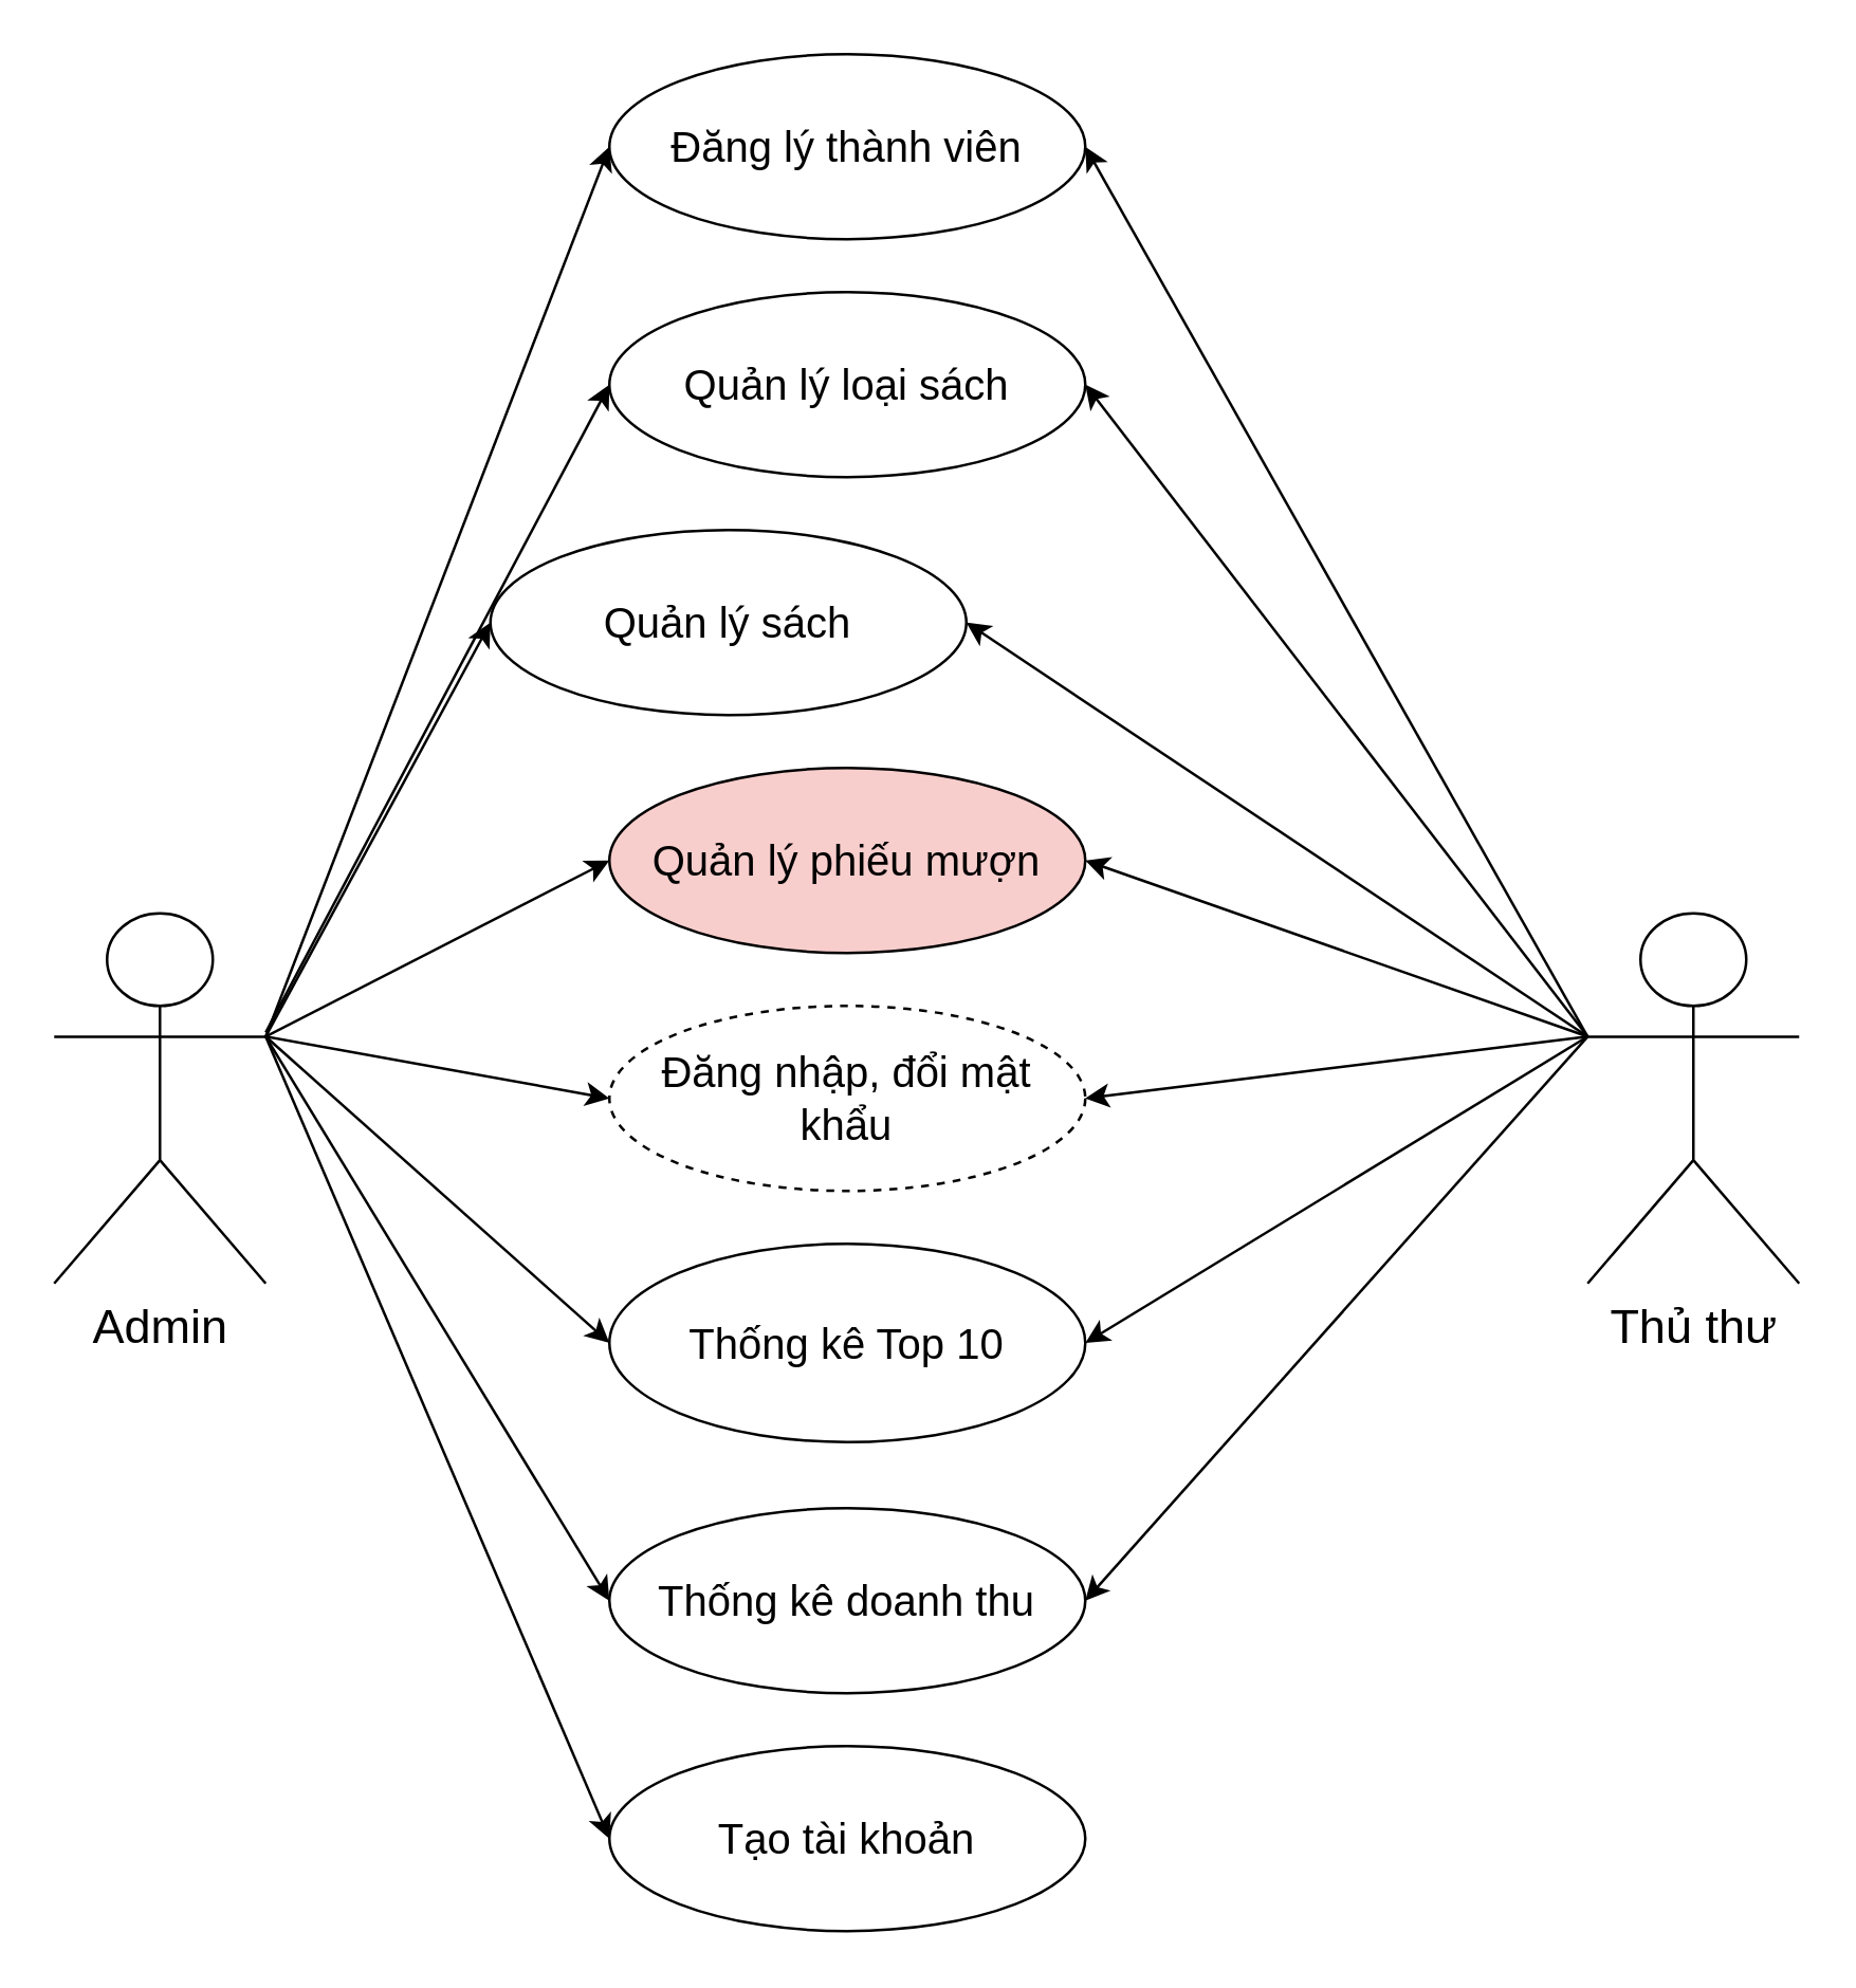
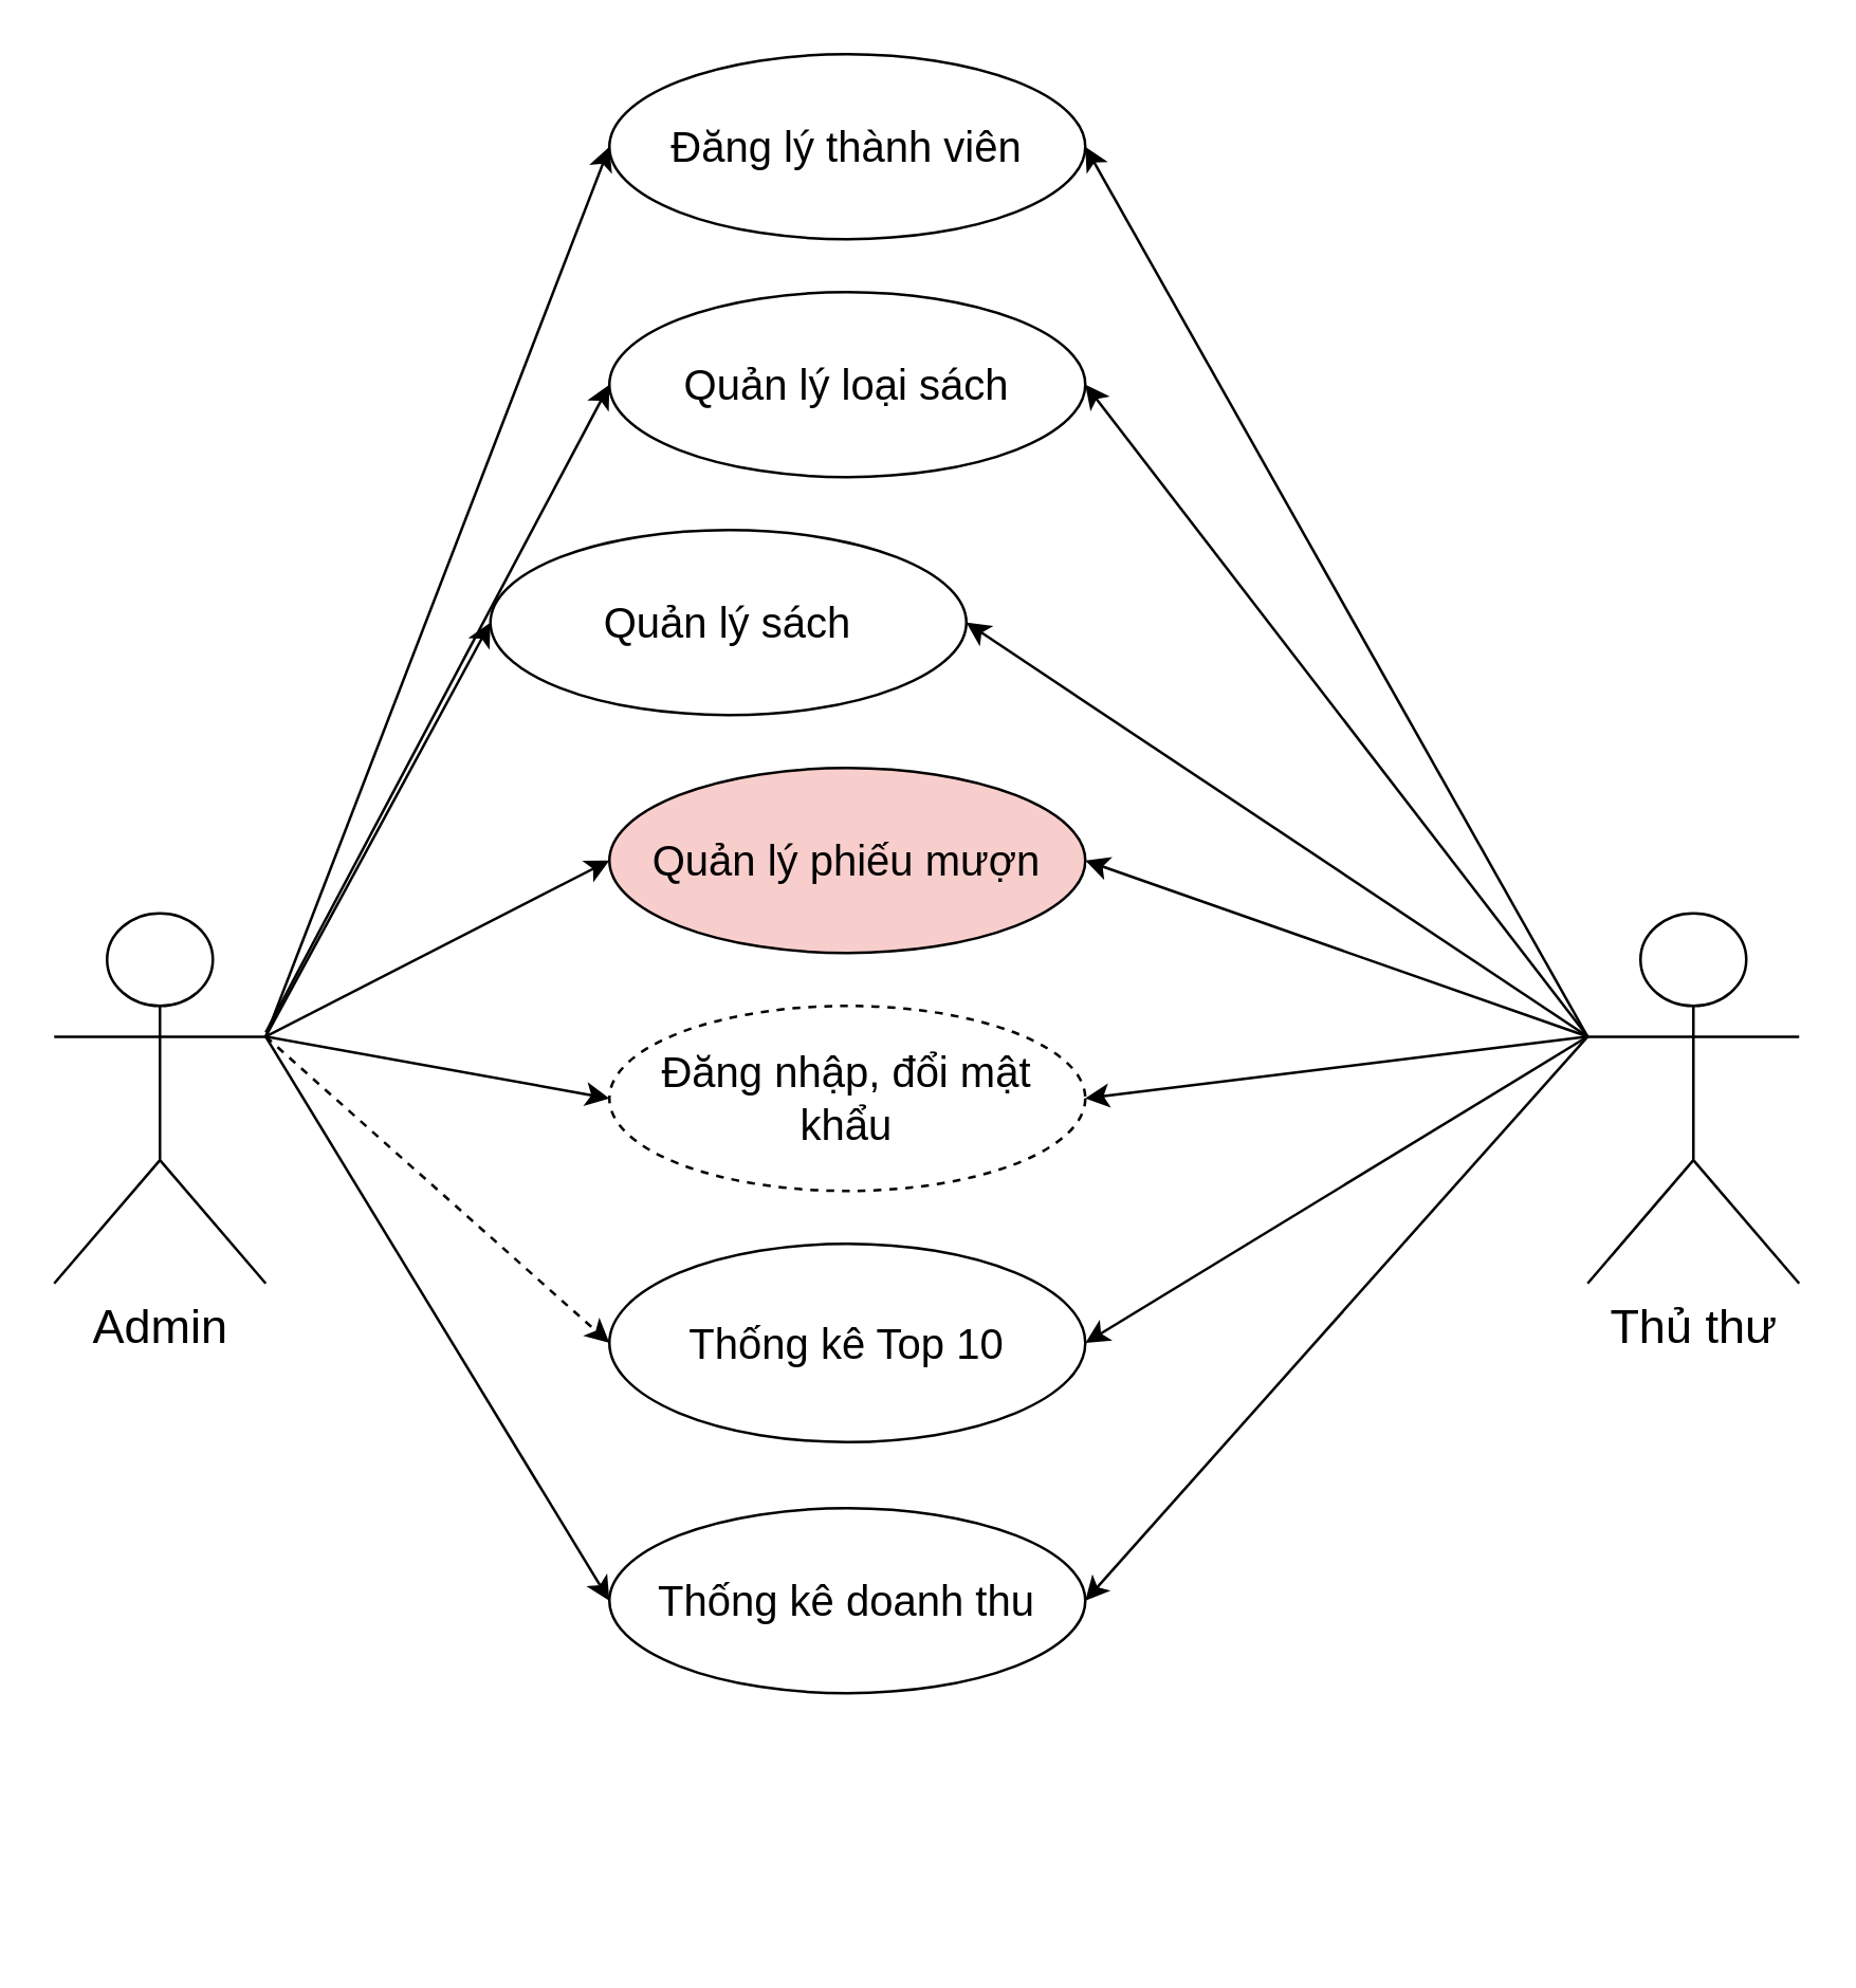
  <mxCell id="0" />
  <mxCell id="1" parent="0" />
  <mxCell id="2" value="&lt;font style=&quot;font-size: 18px;&quot;&gt;Admin&lt;/font&gt;" style="shape=umlActor;verticalLabelPosition=bottom;verticalAlign=top;html=1;outlineConnect=0;" parent="1" vertex="1"><mxGeometry x="20" y="345" width="80" height="140" as="geometry" /></mxCell>
  <mxCell id="3" value="&lt;font style=&quot;font-size: 18px;&quot;&gt;Thủ thư&lt;/font&gt;" style="shape=umlActor;verticalLabelPosition=bottom;verticalAlign=top;html=1;outlineConnect=0;" parent="1" vertex="1"><mxGeometry x="600" y="345" width="80" height="140" as="geometry" /></mxCell>
  <mxCell id="4" value="&lt;font style=&quot;font-size: 16px;&quot;&gt;Đăng lý thành viên&lt;/font&gt;" style="ellipse;whiteSpace=wrap;html=1;" parent="1" vertex="1"><mxGeometry x="230" y="20" width="180" height="70" as="geometry" /></mxCell>
- <mxCell id="5" value="&lt;font style=&quot;font-size: 16px;&quot;&gt;Tạo tài khoản&lt;/font&gt;" style="ellipse;whiteSpace=wrap;html=1;" parent="1" vertex="1"><mxGeometry x="230" y="660" width="180" height="70" as="geometry" /></mxCell>
  <mxCell id="6" value="&lt;font style=&quot;font-size: 16px;&quot;&gt;Thống kê doanh thu&lt;/font&gt;" style="ellipse;whiteSpace=wrap;html=1;" parent="1" vertex="1"><mxGeometry x="230" y="570" width="180" height="70" as="geometry" /></mxCell>
  <mxCell id="7" value="&lt;font style=&quot;font-size: 16px;&quot;&gt;Quản lý loại sách&lt;/font&gt;" style="ellipse;whiteSpace=wrap;html=1;" parent="1" vertex="1"><mxGeometry x="230" y="110" width="180" height="70" as="geometry" /></mxCell>
  <mxCell id="8" value="&lt;font style=&quot;font-size: 16px;&quot;&gt;Quản lý sách&lt;/font&gt;" style="ellipse;whiteSpace=wrap;html=1;" parent="1" vertex="1"><mxGeometry x="185" y="200" width="180" height="70" as="geometry" /></mxCell>
  <mxCell id="9" value="&lt;font style=&quot;font-size: 16px;&quot;&gt;Quản lý phiếu mượn&lt;/font&gt;" style="ellipse;whiteSpace=wrap;html=1;fillColor=#f8cecc;" parent="1" vertex="1"><mxGeometry x="230" y="290" width="180" height="70" as="geometry" /></mxCell>
  <mxCell id="10" value="&lt;font style=&quot;font-size: 16px;&quot;&gt;Đăng nhập, đổi mật khẩu&lt;/font&gt;" style="ellipse;whiteSpace=wrap;html=1;dashed=1;" parent="1" vertex="1"><mxGeometry x="230" y="380" width="180" height="70" as="geometry" /></mxCell>
  <mxCell id="11" value="&lt;font style=&quot;font-size: 16px;&quot;&gt;Thống kê Top 10&lt;/font&gt;" style="ellipse;whiteSpace=wrap;html=1;" parent="1" vertex="1"><mxGeometry x="230" y="470" width="180" height="75" as="geometry" /></mxCell>
  <mxCell id="12" value="" style="endArrow=classic;html=1;rounded=0;fontSize=16;entryX=0;entryY=0.5;entryDx=0;entryDy=0;exitX=1;exitY=0.333;exitDx=0;exitDy=0;exitPerimeter=0;" parent="1" source="2" target="4" edge="1"><mxGeometry width="50" height="50" relative="1" as="geometry"><mxPoint x="350" y="290" as="sourcePoint" /><mxPoint x="400" y="240" as="targetPoint" /></mxGeometry></mxCell>
  <mxCell id="13" value="" style="endArrow=classic;html=1;rounded=0;fontSize=16;entryX=0;entryY=0.5;entryDx=0;entryDy=0;" parent="1" target="7" edge="1"><mxGeometry width="50" height="50" relative="1" as="geometry"><mxPoint x="100" y="390" as="sourcePoint" /><mxPoint x="240" y="65" as="targetPoint" /></mxGeometry></mxCell>
  <mxCell id="14" value="" style="endArrow=classic;html=1;rounded=0;fontSize=16;entryX=0;entryY=0.5;entryDx=0;entryDy=0;exitX=1;exitY=0.333;exitDx=0;exitDy=0;exitPerimeter=0;" parent="1" source="2" target="8" edge="1"><mxGeometry width="50" height="50" relative="1" as="geometry"><mxPoint x="120" y="411.667" as="sourcePoint" /><mxPoint x="250" y="75" as="targetPoint" /></mxGeometry></mxCell>
  <mxCell id="15" value="" style="endArrow=classic;html=1;rounded=0;fontSize=16;entryX=0;entryY=0.5;entryDx=0;entryDy=0;exitX=1;exitY=0.333;exitDx=0;exitDy=0;exitPerimeter=0;" parent="1" source="2" target="9" edge="1"><mxGeometry width="50" height="50" relative="1" as="geometry"><mxPoint x="130" y="421.667" as="sourcePoint" /><mxPoint x="260" y="85" as="targetPoint" /></mxGeometry></mxCell>
  <mxCell id="16" value="" style="endArrow=classic;html=1;rounded=0;fontSize=16;entryX=0;entryY=0.5;entryDx=0;entryDy=0;exitX=1;exitY=0.333;exitDx=0;exitDy=0;exitPerimeter=0;" parent="1" source="2" target="10" edge="1"><mxGeometry width="50" height="50" relative="1" as="geometry"><mxPoint x="140" y="431.667" as="sourcePoint" /><mxPoint x="270" y="95" as="targetPoint" /></mxGeometry></mxCell>
- <mxCell id="17" value="" style="endArrow=classic;html=1;rounded=0;fontSize=16;entryX=0;entryY=0.5;entryDx=0;entryDy=0;exitX=1;exitY=0.333;exitDx=0;exitDy=0;exitPerimeter=0;" parent="1" source="2" target="11" edge="1"><mxGeometry width="50" height="50" relative="1" as="geometry"><mxPoint x="150" y="441.667" as="sourcePoint" /><mxPoint x="280" y="105" as="targetPoint" /></mxGeometry></mxCell>
+ <mxCell id="17" value="" style="endArrow=classic;html=1;rounded=0;fontSize=16;entryX=0;entryY=0.5;entryDx=0;entryDy=0;exitX=1;exitY=0.333;exitDx=0;exitDy=0;exitPerimeter=0;dashed=1;" parent="1" source="2" target="11" edge="1"><mxGeometry width="50" height="50" relative="1" as="geometry"><mxPoint x="150" y="441.667" as="sourcePoint" /><mxPoint x="280" y="105" as="targetPoint" /></mxGeometry></mxCell>
  <mxCell id="18" value="" style="endArrow=classic;html=1;rounded=0;fontSize=16;entryX=0;entryY=0.5;entryDx=0;entryDy=0;exitX=1;exitY=0.333;exitDx=0;exitDy=0;exitPerimeter=0;" parent="1" source="2" target="6" edge="1"><mxGeometry width="50" height="50" relative="1" as="geometry"><mxPoint x="160" y="451.667" as="sourcePoint" /><mxPoint x="290" y="115" as="targetPoint" /></mxGeometry></mxCell>
- <mxCell id="19" value="" style="endArrow=classic;html=1;rounded=0;fontSize=16;entryX=0;entryY=0.5;entryDx=0;entryDy=0;exitX=1;exitY=0.333;exitDx=0;exitDy=0;exitPerimeter=0;" parent="1" source="2" target="5" edge="1"><mxGeometry width="50" height="50" relative="1" as="geometry"><mxPoint x="170" y="461.667" as="sourcePoint" /><mxPoint x="300" y="125" as="targetPoint" /></mxGeometry></mxCell>
  <mxCell id="20" value="" style="endArrow=classic;html=1;rounded=0;fontSize=16;entryX=1;entryY=0.5;entryDx=0;entryDy=0;exitX=0;exitY=0.333;exitDx=0;exitDy=0;exitPerimeter=0;" parent="1" source="3" target="4" edge="1"><mxGeometry width="50" height="50" relative="1" as="geometry"><mxPoint x="180" y="471.667" as="sourcePoint" /><mxPoint x="310" y="135" as="targetPoint" /></mxGeometry></mxCell>
  <mxCell id="21" value="" style="endArrow=classic;html=1;rounded=0;fontSize=16;entryX=1;entryY=0.5;entryDx=0;entryDy=0;exitX=0;exitY=0.333;exitDx=0;exitDy=0;exitPerimeter=0;" parent="1" source="3" target="7" edge="1"><mxGeometry width="50" height="50" relative="1" as="geometry"><mxPoint x="190" y="481.667" as="sourcePoint" /><mxPoint x="320" y="145" as="targetPoint" /></mxGeometry></mxCell>
  <mxCell id="22" value="" style="endArrow=classic;html=1;rounded=0;fontSize=16;entryX=1;entryY=0.5;entryDx=0;entryDy=0;exitX=0;exitY=0.333;exitDx=0;exitDy=0;exitPerimeter=0;" parent="1" source="3" target="8" edge="1"><mxGeometry width="50" height="50" relative="1" as="geometry"><mxPoint x="200" y="491.667" as="sourcePoint" /><mxPoint x="330" y="155" as="targetPoint" /></mxGeometry></mxCell>
  <mxCell id="23" value="" style="endArrow=classic;html=1;rounded=0;fontSize=16;entryX=1;entryY=0.5;entryDx=0;entryDy=0;exitX=0;exitY=0.333;exitDx=0;exitDy=0;exitPerimeter=0;" parent="1" source="3" target="9" edge="1"><mxGeometry width="50" height="50" relative="1" as="geometry"><mxPoint x="210" y="501.667" as="sourcePoint" /><mxPoint x="340" y="165" as="targetPoint" /></mxGeometry></mxCell>
  <mxCell id="24" value="" style="endArrow=classic;html=1;rounded=0;fontSize=16;entryX=1;entryY=0.5;entryDx=0;entryDy=0;exitX=0;exitY=0.333;exitDx=0;exitDy=0;exitPerimeter=0;" parent="1" source="3" target="10" edge="1"><mxGeometry width="50" height="50" relative="1" as="geometry"><mxPoint x="220" y="511.667" as="sourcePoint" /><mxPoint x="350" y="175" as="targetPoint" /></mxGeometry></mxCell>
  <mxCell id="25" value="" style="endArrow=classic;html=1;rounded=0;fontSize=16;entryX=1;entryY=0.5;entryDx=0;entryDy=0;exitX=0;exitY=0.333;exitDx=0;exitDy=0;exitPerimeter=0;" parent="1" source="3" target="11" edge="1"><mxGeometry width="50" height="50" relative="1" as="geometry"><mxPoint x="230" y="521.667" as="sourcePoint" /><mxPoint x="360" y="185" as="targetPoint" /></mxGeometry></mxCell>
  <mxCell id="26" value="" style="endArrow=classic;html=1;rounded=0;fontSize=16;entryX=1;entryY=0.5;entryDx=0;entryDy=0;exitX=0;exitY=0.333;exitDx=0;exitDy=0;exitPerimeter=0;" parent="1" source="3" target="6" edge="1"><mxGeometry width="50" height="50" relative="1" as="geometry"><mxPoint x="240" y="531.667" as="sourcePoint" /><mxPoint x="370" y="195" as="targetPoint" /></mxGeometry></mxCell>
